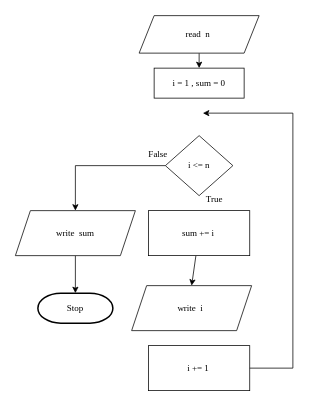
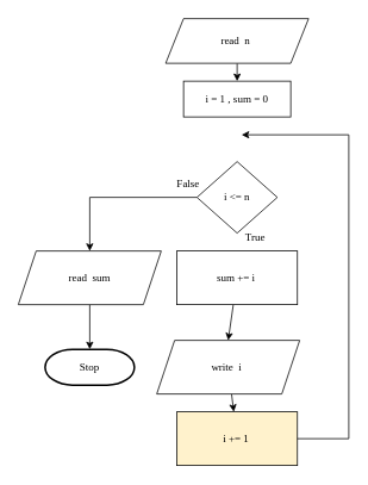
  <mxCell id="0" />
  <mxCell id="1" parent="0" />
  <mxCell id="2" value="&lt;font face=&quot;Kanit&quot;&gt;Stop&lt;/font&gt;" style="strokeWidth=2;html=1;shape=mxgraph.flowchart.terminator;whiteSpace=wrap;" parent="1" vertex="1"><mxGeometry x="50" y="390" width="100" height="40" as="geometry" /></mxCell>
  <mxCell id="3" value="" style="edgeStyle=none;html=1;endArrow=none;endFill=0;" parent="1" source="4" edge="1"><mxGeometry relative="1" as="geometry"><mxPoint x="100" y="220" as="targetPoint" /></mxGeometry></mxCell>
  <mxCell id="4" value="&lt;font data-font-src=&quot;https://fonts.googleapis.com/css?family=Kanit&quot; face=&quot;Kanit&quot;&gt;i &amp;lt;= n&lt;/font&gt;" style="rhombus;whiteSpace=wrap;html=1;" parent="1" vertex="1"><mxGeometry x="220" y="180" width="90" height="80" as="geometry" /></mxCell>
  <mxCell id="5" value="" style="edgeStyle=none;html=1;" edge="1" parent="1" source="6" target="19"><mxGeometry relative="1" as="geometry" /></mxCell>
  <mxCell id="6" value="&lt;font data-font-src=&quot;https://fonts.googleapis.com/css?family=Kanit&quot; face=&quot;Kanit&quot;&gt;read&amp;nbsp; n&amp;nbsp;&lt;/font&gt;" style="shape=parallelogram;perimeter=parallelogramPerimeter;whiteSpace=wrap;html=1;fixedSize=1;" parent="1" vertex="1"><mxGeometry x="185" y="20" width="160" height="50" as="geometry" /></mxCell>
  <mxCell id="7" value="" style="edgeStyle=none;html=1;entryX=0.5;entryY=0;entryDx=0;entryDy=0;" parent="1" source="8" target="10" edge="1"><mxGeometry relative="1" as="geometry" /></mxCell>
  <mxCell id="8" value="&lt;font data-font-src=&quot;https://fonts.googleapis.com/css?family=Kanit&quot; face=&quot;Kanit&quot;&gt;sum += i&amp;nbsp;&lt;/font&gt;" style="rounded=0;whiteSpace=wrap;html=1;" parent="1" vertex="1"><mxGeometry x="197.5" y="280" width="135" height="60" as="geometry" /></mxCell>
+ <mxCell id="9" value="" style="edgeStyle=none;html=1;" parent="1" source="10" target="11" edge="1"><mxGeometry relative="1" as="geometry" /></mxCell>
  <mxCell id="10" value="&lt;font data-font-src=&quot;https://fonts.googleapis.com/css?family=Kanit&quot; face=&quot;Kanit&quot;&gt;write&amp;nbsp; i&amp;nbsp;&lt;/font&gt;" style="shape=parallelogram;perimeter=parallelogramPerimeter;whiteSpace=wrap;html=1;fixedSize=1;" parent="1" vertex="1"><mxGeometry x="175" y="380" width="160" height="60" as="geometry" /></mxCell>
- <mxCell id="11" value="&lt;font data-font-src=&quot;https://fonts.googleapis.com/css?family=Kanit&quot; face=&quot;Kanit&quot;&gt;i += 1&amp;nbsp;&lt;/font&gt;" style="rounded=0;whiteSpace=wrap;html=1;" parent="1" vertex="1"><mxGeometry x="197.5" y="460" width="135" height="60" as="geometry" /></mxCell>
+ <mxCell id="11" value="&lt;font data-font-src=&quot;https://fonts.googleapis.com/css?family=Kanit&quot; face=&quot;Kanit&quot;&gt;i += 1&amp;nbsp;&lt;/font&gt;" style="rounded=0;whiteSpace=wrap;html=1;fillColor=#fff2cc;" parent="1" vertex="1"><mxGeometry x="197.5" y="460" width="135" height="60" as="geometry" /></mxCell>
  <mxCell id="12" value="" style="endArrow=none;html=1;exitX=1;exitY=0.5;exitDx=0;exitDy=0;" parent="1" source="11" edge="1"><mxGeometry width="50" height="50" relative="1" as="geometry"><mxPoint x="260" y="360" as="sourcePoint" /><mxPoint x="390" y="490" as="targetPoint" /></mxGeometry></mxCell>
  <mxCell id="13" value="" style="endArrow=none;html=1;" parent="1" edge="1"><mxGeometry width="50" height="50" relative="1" as="geometry"><mxPoint x="390" y="150" as="sourcePoint" /><mxPoint x="390" y="490" as="targetPoint" /></mxGeometry></mxCell>
  <mxCell id="14" value="" style="edgeStyle=none;html=1;" parent="1" source="15" target="2" edge="1"><mxGeometry relative="1" as="geometry" /></mxCell>
- <mxCell id="15" value="&lt;font data-font-src=&quot;https://fonts.googleapis.com/css?family=Kanit&quot; face=&quot;Kanit&quot;&gt;write&amp;nbsp; sum&lt;/font&gt;" style="shape=parallelogram;perimeter=parallelogramPerimeter;whiteSpace=wrap;html=1;fixedSize=1;" parent="1" vertex="1"><mxGeometry x="20" y="280" width="160" height="60" as="geometry" /></mxCell>
+ <mxCell id="15" value="&lt;font data-font-src=&quot;https://fonts.googleapis.com/css?family=Kanit&quot; face=&quot;Kanit&quot;&gt;read&amp;nbsp; sum&lt;/font&gt;" style="shape=parallelogram;perimeter=parallelogramPerimeter;whiteSpace=wrap;html=1;fixedSize=1;" parent="1" vertex="1"><mxGeometry x="20" y="280" width="160" height="60" as="geometry" /></mxCell>
  <mxCell id="16" value="&lt;font data-font-src=&quot;https://fonts.googleapis.com/css?family=Kanit&quot; face=&quot;Kanit&quot;&gt;True&lt;/font&gt;" style="text;html=1;align=center;verticalAlign=middle;resizable=0;points=[];autosize=1;strokeColor=none;fillColor=none;" parent="1" vertex="1"><mxGeometry x="260" y="250" width="50" height="30" as="geometry" /></mxCell>
  <mxCell id="17" value="&lt;font data-font-src=&quot;https://fonts.googleapis.com/css?family=Kanit&quot; face=&quot;Kanit&quot;&gt;False&lt;/font&gt;" style="text;html=1;align=center;verticalAlign=middle;resizable=0;points=[];autosize=1;strokeColor=none;fillColor=none;" parent="1" vertex="1"><mxGeometry x="185" y="190" width="50" height="30" as="geometry" /></mxCell>
  <mxCell id="18" value="" style="endArrow=classic;html=1;" edge="1" parent="1"><mxGeometry width="50" height="50" relative="1" as="geometry"><mxPoint x="390" y="150" as="sourcePoint" /><mxPoint x="270" y="150" as="targetPoint" /></mxGeometry></mxCell>
  <mxCell id="19" value="&lt;span style=&quot;font-family: Kanit;&quot;&gt;i = 1 , sum = 0&lt;/span&gt;" style="rounded=0;whiteSpace=wrap;html=1;" vertex="1" parent="1"><mxGeometry x="205" y="90" width="120" height="40" as="geometry" /></mxCell>
  <mxCell id="20" value="" style="endArrow=classic;html=1;entryX=0.5;entryY=0;entryDx=0;entryDy=0;" edge="1" parent="1" target="15"><mxGeometry width="50" height="50" relative="1" as="geometry"><mxPoint x="100" y="220" as="sourcePoint" /><mxPoint x="310" y="320" as="targetPoint" /></mxGeometry></mxCell>
